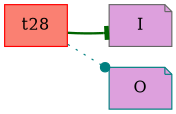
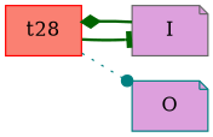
  digraph {
    rankdir=LR
    node [fillcolor=plum shape=note style=filled]
    edge [color=darkgreen style=bold]
    t28 [color=red fillcolor=salmon shape=box]
    n2 [color=gray40 label=I]
    n3 [color=teal label=O]
    t28 -> n2 [arrowhead=tee]
    t28 -> n3 [arrowhead=dot color=teal style=dotted]
+   n2 -> t28 [arrowhead=diamond]
  }
